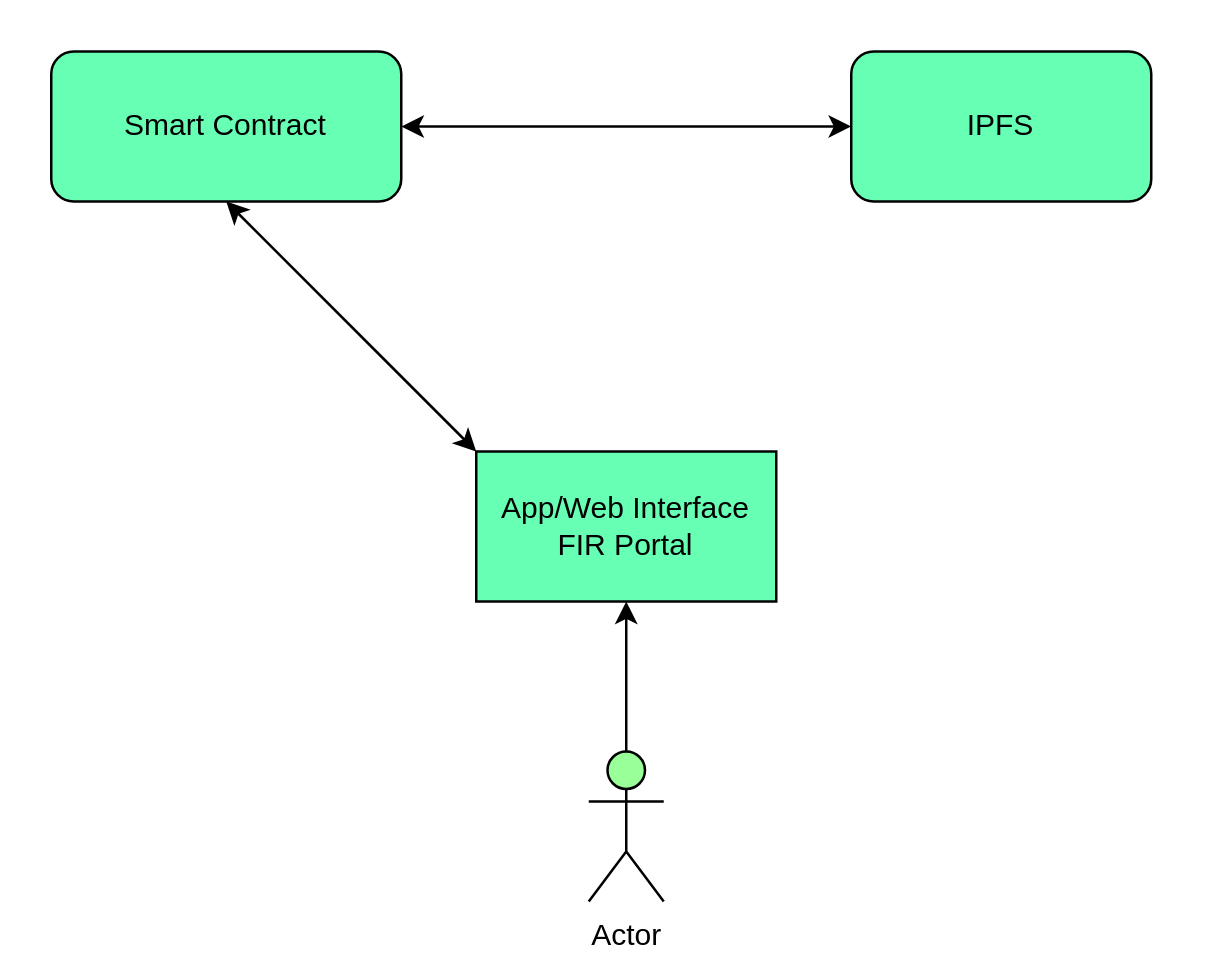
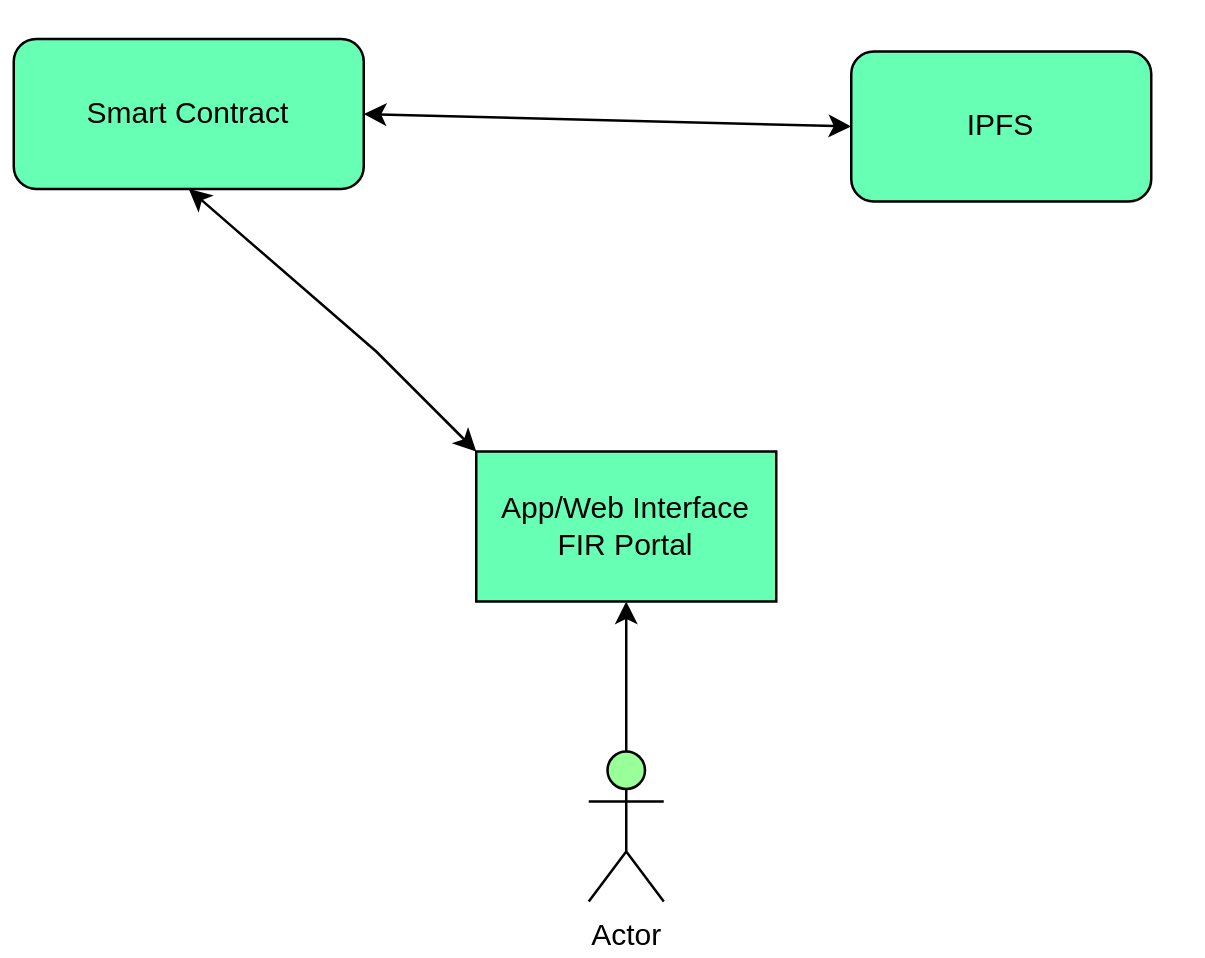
  <mxCell id="0" />
  <mxCell id="1" parent="0" />
- <mxCell id="2" value="Smart Contract" style="rounded=1;whiteSpace=wrap;html=1;fillColor=#66FFB3;" parent="1" vertex="1"><mxGeometry x="20" y="20" width="140" height="60" as="geometry" /></mxCell>
+ <mxCell id="2" value="Smart Contract" style="rounded=1;whiteSpace=wrap;html=1;fillColor=#66FFB3;" parent="1" vertex="1"><mxGeometry x="5" y="15" width="140" height="60" as="geometry" /></mxCell>
  <mxCell id="3" value="App/Web Interface&lt;br&gt;FIR Portal" style="whiteSpace=wrap;html=1;fillColor=#66FFB3;rounded=0;" parent="1" vertex="1"><mxGeometry x="190" y="180" width="120" height="60" as="geometry" /></mxCell>
  <mxCell id="4" value="IPFS" style="rounded=1;whiteSpace=wrap;html=1;fillColor=#66FFB3;" parent="1" vertex="1"><mxGeometry x="340" y="20" width="120" height="60" as="geometry" /></mxCell>
  <mxCell id="5" style="edgeStyle=orthogonalEdgeStyle;rounded=0;orthogonalLoop=1;jettySize=auto;html=1;entryX=0.5;entryY=1;entryDx=0;entryDy=0;" parent="1" source="6" target="3" edge="1"><mxGeometry relative="1" as="geometry" /></mxCell>
  <mxCell id="6" value="Actor" style="shape=umlActor;verticalLabelPosition=bottom;verticalAlign=top;html=1;outlineConnect=0;fillColor=#99FF99;" parent="1" vertex="1"><mxGeometry x="235" y="300" width="30" height="60" as="geometry" /></mxCell>
  <mxCell id="7" value="" style="endArrow=classic;startArrow=classic;html=1;rounded=0;exitX=1;exitY=0.5;exitDx=0;exitDy=0;entryX=0;entryY=0.5;entryDx=0;entryDy=0;" parent="1" source="2" target="4" edge="1"><mxGeometry width="50" height="50" relative="1" as="geometry"><mxPoint x="280" y="300" as="sourcePoint" /><mxPoint x="330" y="250" as="targetPoint" /></mxGeometry></mxCell>
  <mxCell id="8" value="" style="endArrow=classic;startArrow=classic;html=1;rounded=0;entryX=0.5;entryY=1;entryDx=0;entryDy=0;exitX=0;exitY=0;exitDx=0;exitDy=0;" parent="1" source="3" target="2" edge="1"><mxGeometry width="50" height="50" relative="1" as="geometry"><mxPoint x="110" y="150" as="sourcePoint" /><mxPoint x="160" y="100" as="targetPoint" /><Array as="points"><mxPoint x="150" y="140" /></Array></mxGeometry></mxCell>
